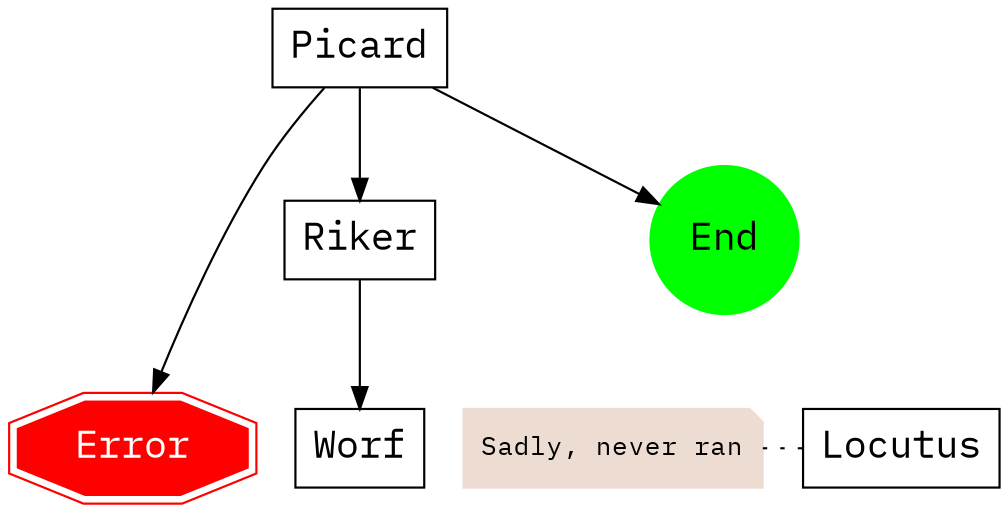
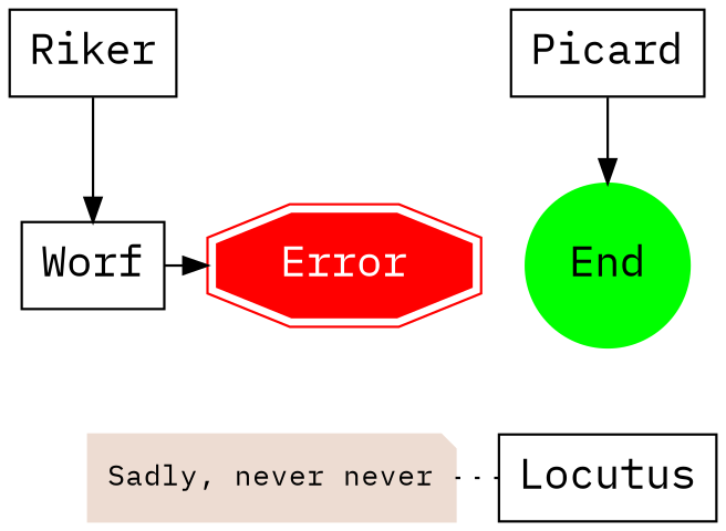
  digraph {
    compound=true
    fontname="IBM Plex Mono"
    nodesep=0.25
    rankdir=TB
    node [font=baskerville fontname="IBM Plex Mono" fontsize="18pt" shape=rectangle]
    edge [font=baskerville fontname="IBM Plex Mono" fontsize="14pt"]
    Worf
    Error [color=red fontcolor=white shape=doubleoctagon style=filled]
    Locutus
-   n4 [color="#EDDCD2" fontsize="12pt" label="Sadly, never ran" shape=note style=filled]
+   n4 [color="#EDDCD2" fontsize="12pt" label="Sadly, never never" shape=note style=filled]
    Picard
    Riker
    End [color=green fontcolor=black shape=circle style=filled]
    subgraph sub_1 {
      rank=same
      Worf
      Error
    }
    subgraph sub_2 {
      rank=same
      Locutus
      n4
    }
-   Picard -> Error
+   Worf -> Error
    n4 -> Locutus [dir=none style=dotted]
-   Picard -> Riker
    Picard -> End
    Riker -> Worf
    End -> Locutus [dir=none style=invis]
  }
